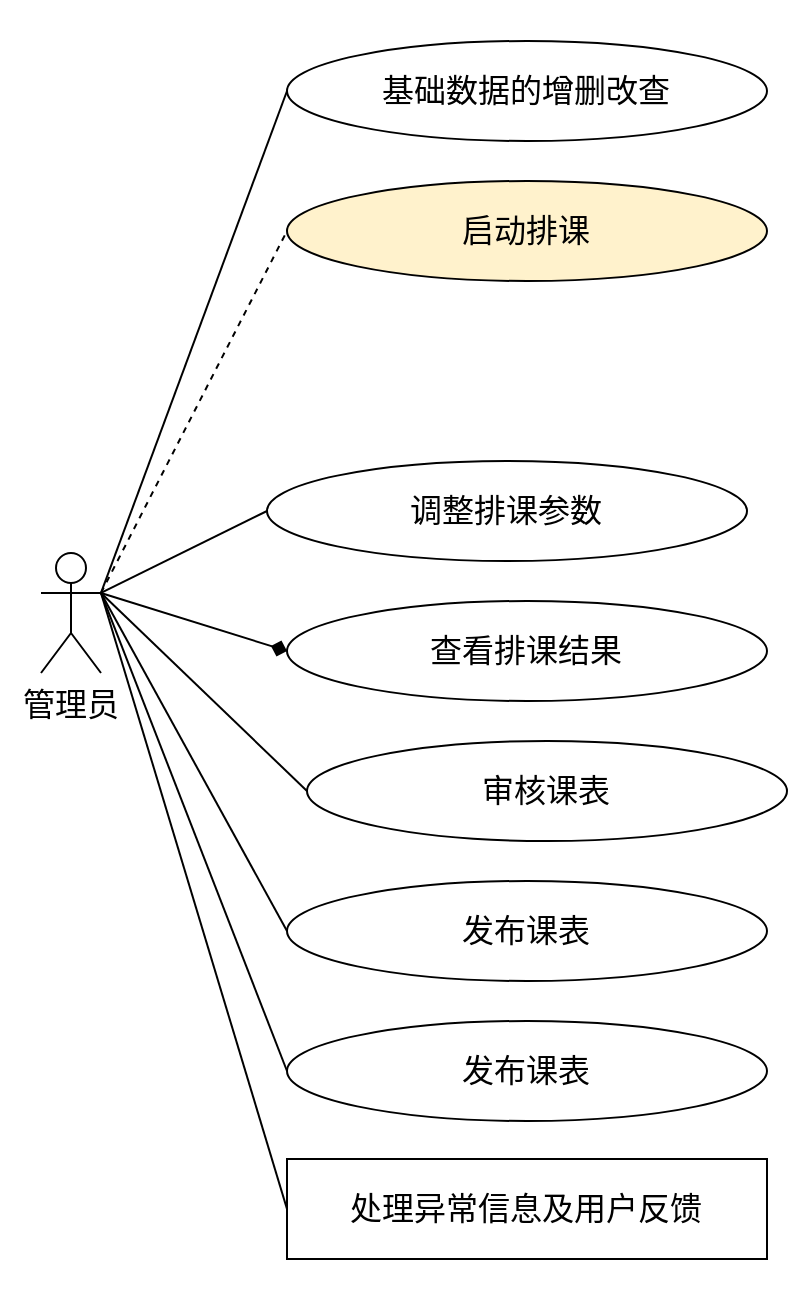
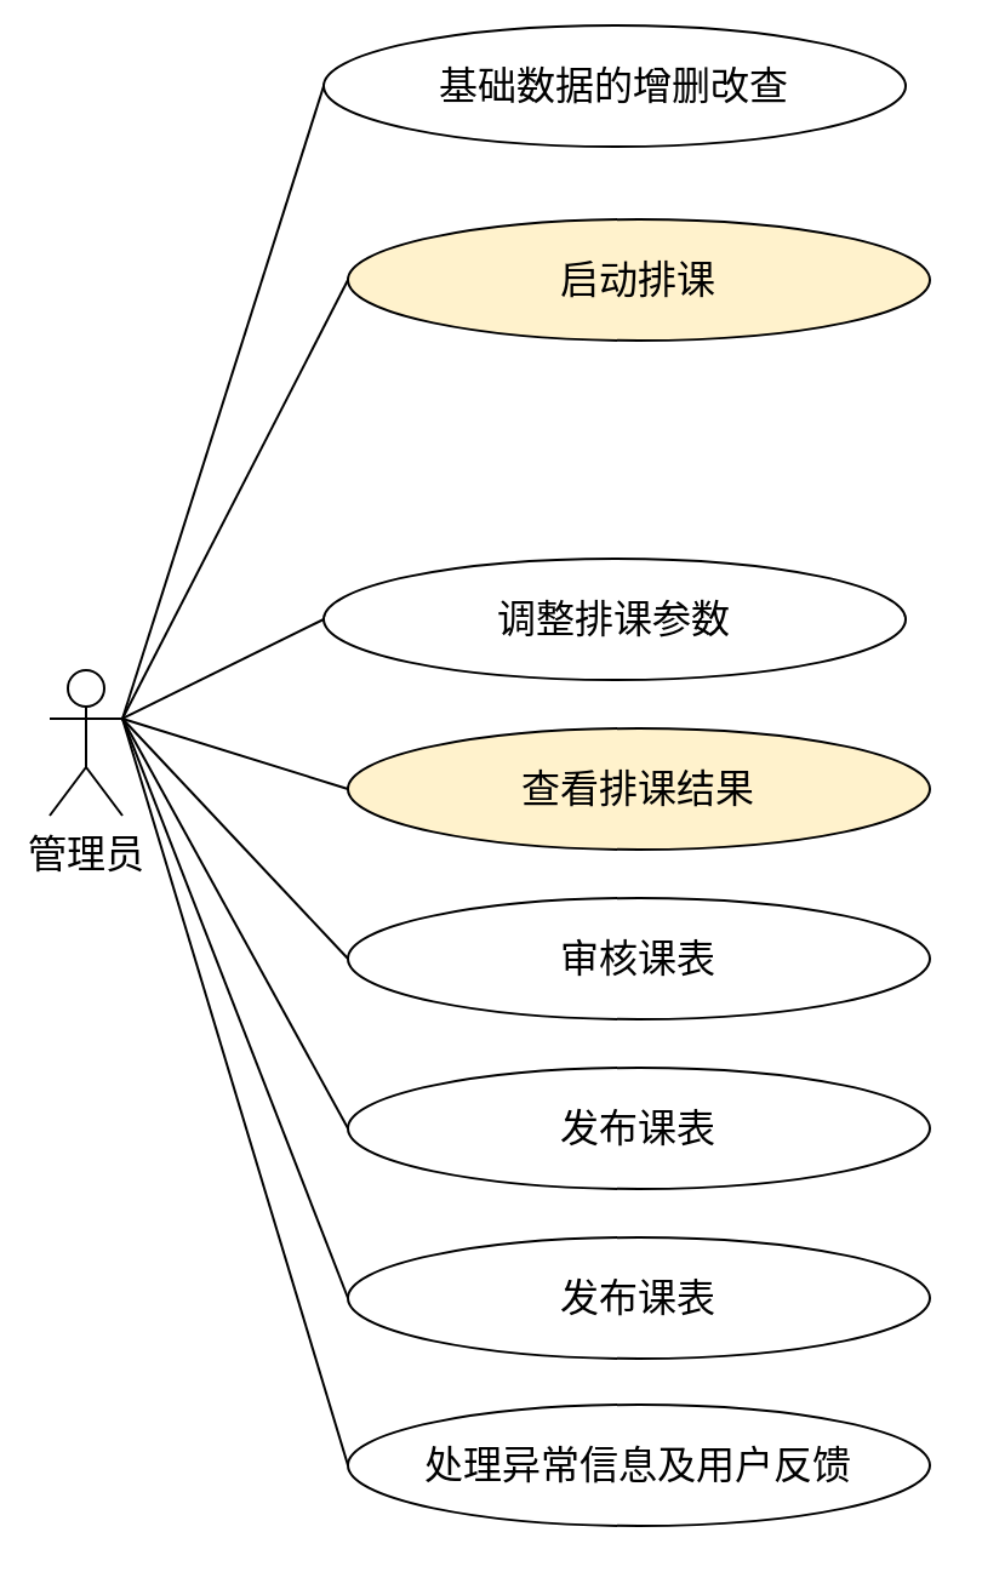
  <mxCell id="0" />
  <mxCell id="1" parent="0" />
  <mxCell id="2" value="管理员" style="shape=umlActor;verticalLabelPosition=bottom;verticalAlign=top;html=1;outlineConnect=0;fontSize=16;" vertex="1" parent="1"><mxGeometry x="20" y="276" width="30" height="60" as="geometry" /></mxCell>
- <mxCell id="3" value="基础数据的增删改查" style="ellipse;whiteSpace=wrap;html=1;fontSize=16;" vertex="1" parent="1"><mxGeometry x="143" y="20" width="240" height="50" as="geometry" /></mxCell>
+ <mxCell id="3" value="基础数据的增删改查" style="ellipse;whiteSpace=wrap;html=1;fontSize=16;" vertex="1" parent="1"><mxGeometry x="133" y="10" width="240" height="50" as="geometry" /></mxCell>
  <mxCell id="4" value="启动排课" style="ellipse;whiteSpace=wrap;html=1;fontSize=16;fillColor=#fff2cc;" vertex="1" parent="1"><mxGeometry x="143" y="90" width="240" height="50" as="geometry" /></mxCell>
  <mxCell id="5" value="调整排课参数" style="ellipse;whiteSpace=wrap;html=1;fontSize=16;" vertex="1" parent="1"><mxGeometry x="133" y="230" width="240" height="50" as="geometry" /></mxCell>
- <mxCell id="6" value="查看排课结果" style="ellipse;whiteSpace=wrap;html=1;fontSize=16;" vertex="1" parent="1"><mxGeometry x="143" y="300" width="240" height="50" as="geometry" /></mxCell>
- <mxCell id="7" value="审核课表" style="ellipse;whiteSpace=wrap;html=1;fontSize=16;" vertex="1" parent="1"><mxGeometry x="153" y="370" width="240" height="50" as="geometry" /></mxCell>
+ <mxCell id="6" value="查看排课结果" style="ellipse;whiteSpace=wrap;html=1;fontSize=16;fillColor=#fff2cc;" vertex="1" parent="1"><mxGeometry x="143" y="300" width="240" height="50" as="geometry" /></mxCell>
+ <mxCell id="7" value="审核课表" style="ellipse;whiteSpace=wrap;html=1;fontSize=16;" vertex="1" parent="1"><mxGeometry x="143" y="370" width="240" height="50" as="geometry" /></mxCell>
  <mxCell id="8" value="发布课表" style="ellipse;whiteSpace=wrap;html=1;fontSize=16;" vertex="1" parent="1"><mxGeometry x="143" y="440" width="240" height="50" as="geometry" /></mxCell>
  <mxCell id="9" value="发布课表" style="ellipse;whiteSpace=wrap;html=1;fontSize=16;" vertex="1" parent="1"><mxGeometry x="143" y="510" width="240" height="50" as="geometry" /></mxCell>
- <mxCell id="10" value="处理异常信息及用户反馈" style="whiteSpace=wrap;html=1;fontSize=16;rounded=0;" vertex="1" parent="1"><mxGeometry x="143" y="579" width="240" height="50" as="geometry" /></mxCell>
+ <mxCell id="10" value="处理异常信息及用户反馈" style="ellipse;whiteSpace=wrap;html=1;fontSize=16;" vertex="1" parent="1"><mxGeometry x="143" y="579" width="240" height="50" as="geometry" /></mxCell>
  <mxCell id="11" value="" style="endArrow=none;html=1;rounded=0;entryX=0;entryY=0.5;entryDx=0;entryDy=0;exitX=1;exitY=0.333;exitDx=0;exitDy=0;exitPerimeter=0;fontSize=16;" edge="1" parent="1" source="2" target="3"><mxGeometry relative="1" as="geometry"><mxPoint x="303" y="476" as="sourcePoint" /><mxPoint x="463" y="476" as="targetPoint" /></mxGeometry></mxCell>
- <mxCell id="12" value="" style="endArrow=none;html=1;rounded=0;entryX=0;entryY=0.5;entryDx=0;entryDy=0;exitX=1;exitY=0.333;exitDx=0;exitDy=0;exitPerimeter=0;fontSize=16;dashed=1;" edge="1" parent="1" source="2" target="4"><mxGeometry relative="1" as="geometry"><mxPoint x="53" y="296" as="sourcePoint" /><mxPoint x="153" y="92" as="targetPoint" /></mxGeometry></mxCell>
+ <mxCell id="12" value="" style="endArrow=none;html=1;rounded=0;entryX=0;entryY=0.5;entryDx=0;entryDy=0;exitX=1;exitY=0.333;exitDx=0;exitDy=0;exitPerimeter=0;fontSize=16;" edge="1" parent="1" source="2" target="4"><mxGeometry relative="1" as="geometry"><mxPoint x="53" y="296" as="sourcePoint" /><mxPoint x="153" y="92" as="targetPoint" /></mxGeometry></mxCell>
  <mxCell id="13" value="" style="endArrow=none;html=1;rounded=0;entryX=0;entryY=0.5;entryDx=0;entryDy=0;exitX=1;exitY=0.333;exitDx=0;exitDy=0;exitPerimeter=0;fontSize=16;" edge="1" parent="1" source="2" target="7"><mxGeometry relative="1" as="geometry"><mxPoint x="103" y="326" as="sourcePoint" /><mxPoint x="163" y="102" as="targetPoint" /></mxGeometry></mxCell>
  <mxCell id="14" value="" style="endArrow=none;html=1;rounded=0;entryX=0;entryY=0.5;entryDx=0;entryDy=0;exitX=1;exitY=0.333;exitDx=0;exitDy=0;exitPerimeter=0;fontSize=16;" edge="1" parent="1" source="2" target="8"><mxGeometry relative="1" as="geometry"><mxPoint x="80" y="326" as="sourcePoint" /><mxPoint x="173" y="112" as="targetPoint" /></mxGeometry></mxCell>
  <mxCell id="15" value="" style="endArrow=none;html=1;rounded=0;entryX=0;entryY=0.5;entryDx=0;entryDy=0;exitX=1;exitY=0.333;exitDx=0;exitDy=0;exitPerimeter=0;fontSize=16;" edge="1" parent="1" source="2" target="9"><mxGeometry relative="1" as="geometry"><mxPoint x="90" y="336" as="sourcePoint" /><mxPoint x="183" y="122" as="targetPoint" /></mxGeometry></mxCell>
  <mxCell id="16" value="" style="endArrow=none;html=1;rounded=0;entryX=0;entryY=0.5;entryDx=0;entryDy=0;exitX=1;exitY=0.333;exitDx=0;exitDy=0;exitPerimeter=0;fontSize=16;" edge="1" parent="1" source="2" target="10"><mxGeometry relative="1" as="geometry"><mxPoint x="100" y="346" as="sourcePoint" /><mxPoint x="193" y="132" as="targetPoint" /></mxGeometry></mxCell>
  <mxCell id="17" value="" style="endArrow=none;html=1;rounded=0;exitX=1;exitY=0.333;exitDx=0;exitDy=0;exitPerimeter=0;entryX=0;entryY=0.5;entryDx=0;entryDy=0;fontSize=16;" edge="1" parent="1" source="2" target="5"><mxGeometry relative="1" as="geometry"><mxPoint x="153" y="756" as="sourcePoint" /><mxPoint x="313" y="756" as="targetPoint" /></mxGeometry></mxCell>
- <mxCell id="18" value="" style="endArrow=diamond;html=1;rounded=0;exitX=1;exitY=0.333;exitDx=0;exitDy=0;exitPerimeter=0;entryX=0;entryY=0.5;entryDx=0;entryDy=0;fontSize=16;" edge="1" parent="1" source="2" target="6"><mxGeometry relative="1" as="geometry"><mxPoint x="303" y="476" as="sourcePoint" /><mxPoint x="463" y="476" as="targetPoint" /></mxGeometry></mxCell>
+ <mxCell id="18" value="" style="endArrow=none;html=1;rounded=0;exitX=1;exitY=0.333;exitDx=0;exitDy=0;exitPerimeter=0;entryX=0;entryY=0.5;entryDx=0;entryDy=0;fontSize=16;" edge="1" parent="1" source="2" target="6"><mxGeometry relative="1" as="geometry"><mxPoint x="303" y="476" as="sourcePoint" /><mxPoint x="463" y="476" as="targetPoint" /></mxGeometry></mxCell>
